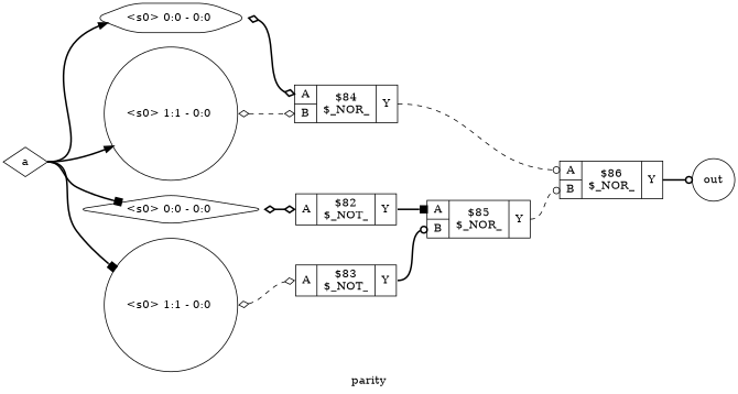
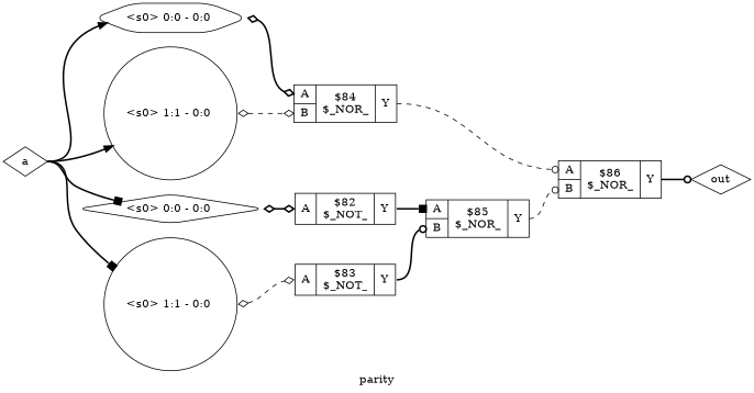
  digraph {
    label=parity
    rankdir=LR
    remincross=true
    node [shape=record]
    edge [color=black headport="p7:w" tailport=e style=bold arrowhead=odiamond]
    n1 [color=black fontcolor=black label=a shape=diamond]
    n2 [label="<s0> 0:0 - 0:0 " shape=diamond style=rounded]
    n3 [label="<s0> 1:1 - 0:0 " shape=circle style=rounded]
    n4 [label="<s0> 0:0 - 0:0 " shape=hexagon style=rounded]
    n5 [label="<s0> 1:1 - 0:0 " shape=circle style=rounded]
-   n6 [color=black fontcolor=black label=out shape=circle]
+   n6 [color=black fontcolor=black label=out shape=diamond]
    n7 [label="{{<p7> A}|$82\n$_NOT_|{<p8> Y}}"]
    n8 [label="{{<p7> A|<p11> B}|$85\n$_NOR_|{<p8> Y}}"]
    n9 [label="{{<p7> A}|$83\n$_NOT_|{<p8> Y}}"]
    n10 [label="{{<p7> A|<p11> B}|$84\n$_NOR_|{<p8> Y}}"]
    n11 [label="{{<p7> A|<p11> B}|$86\n$_NOR_|{<p8> Y}}"]
    n1 -> n2 [headport="s0:w" arrowhead=box]
    n1 -> n3 [headport="s0:w" arrowhead=box]
    n1 -> n4 [headport="s0:w" arrowhead=normal]
    n1 -> n5 [headport="s0:w" arrowhead=normal]
    n2 -> n7 [arrowtail=odiamond dir=both]
    n3 -> n9 [arrowtail=odiamond dir=both style=dashed]
    n4 -> n10 [arrowtail=odiamond dir=both]
    n5 -> n10 [arrowtail=odiamond dir=both headport="p11:w" style=dashed]
    n7 -> n8 [tailport="p8:e" arrowhead=box]
    n8 -> n11 [headport="p11:w" tailport="p8:e" style=dashed arrowhead=odot]
    n9 -> n8 [headport="p11:w" tailport="p8:e" arrowhead=odot]
    n10 -> n11 [tailport="p8:e" style=dashed arrowhead=odot]
    n11 -> n6 [headport=w tailport="p8:e" arrowhead=odot]
  }
